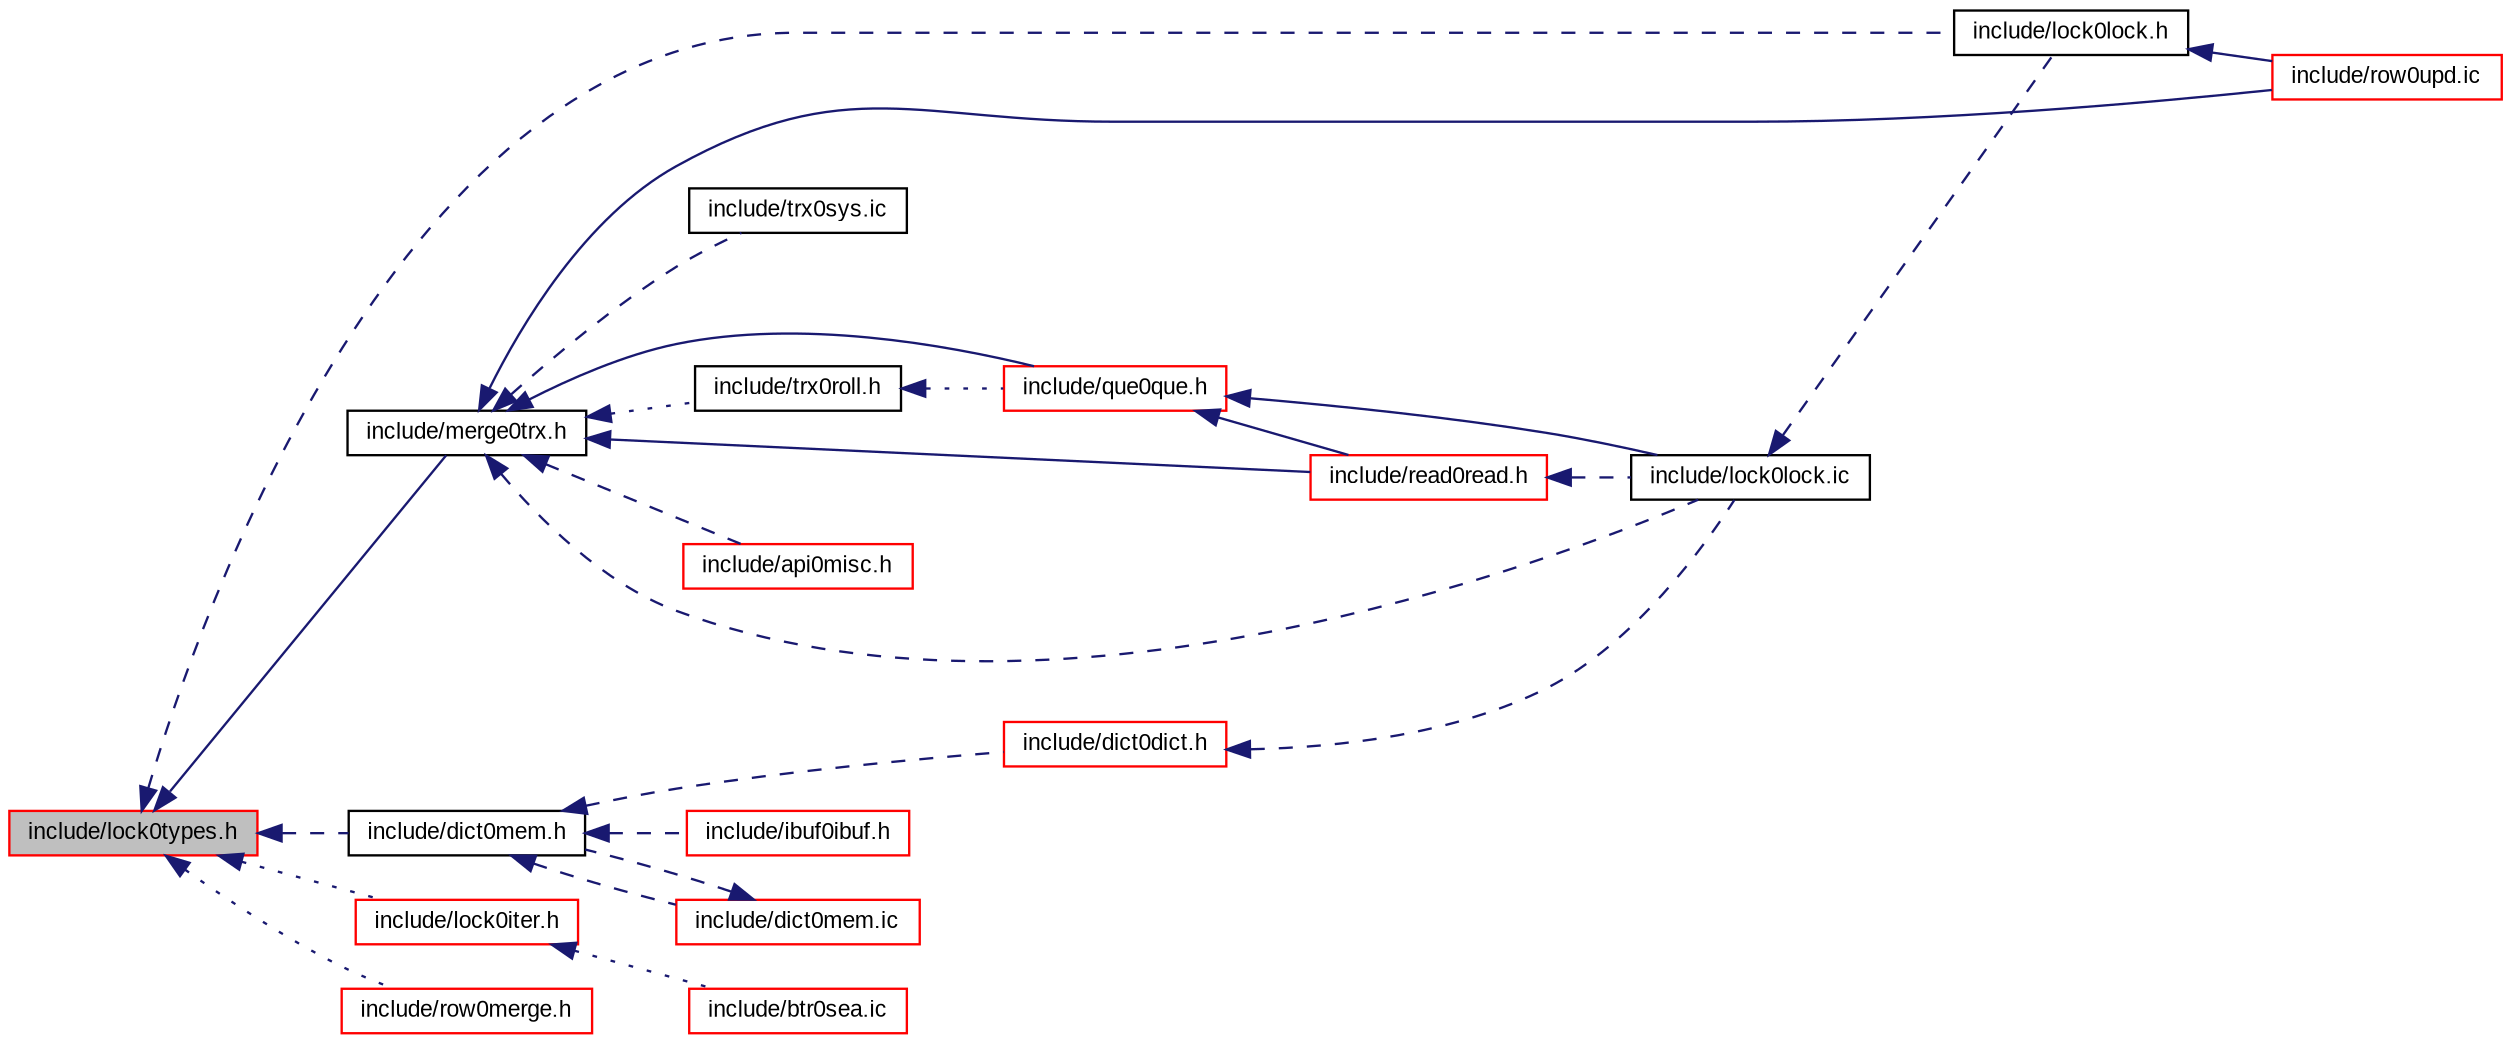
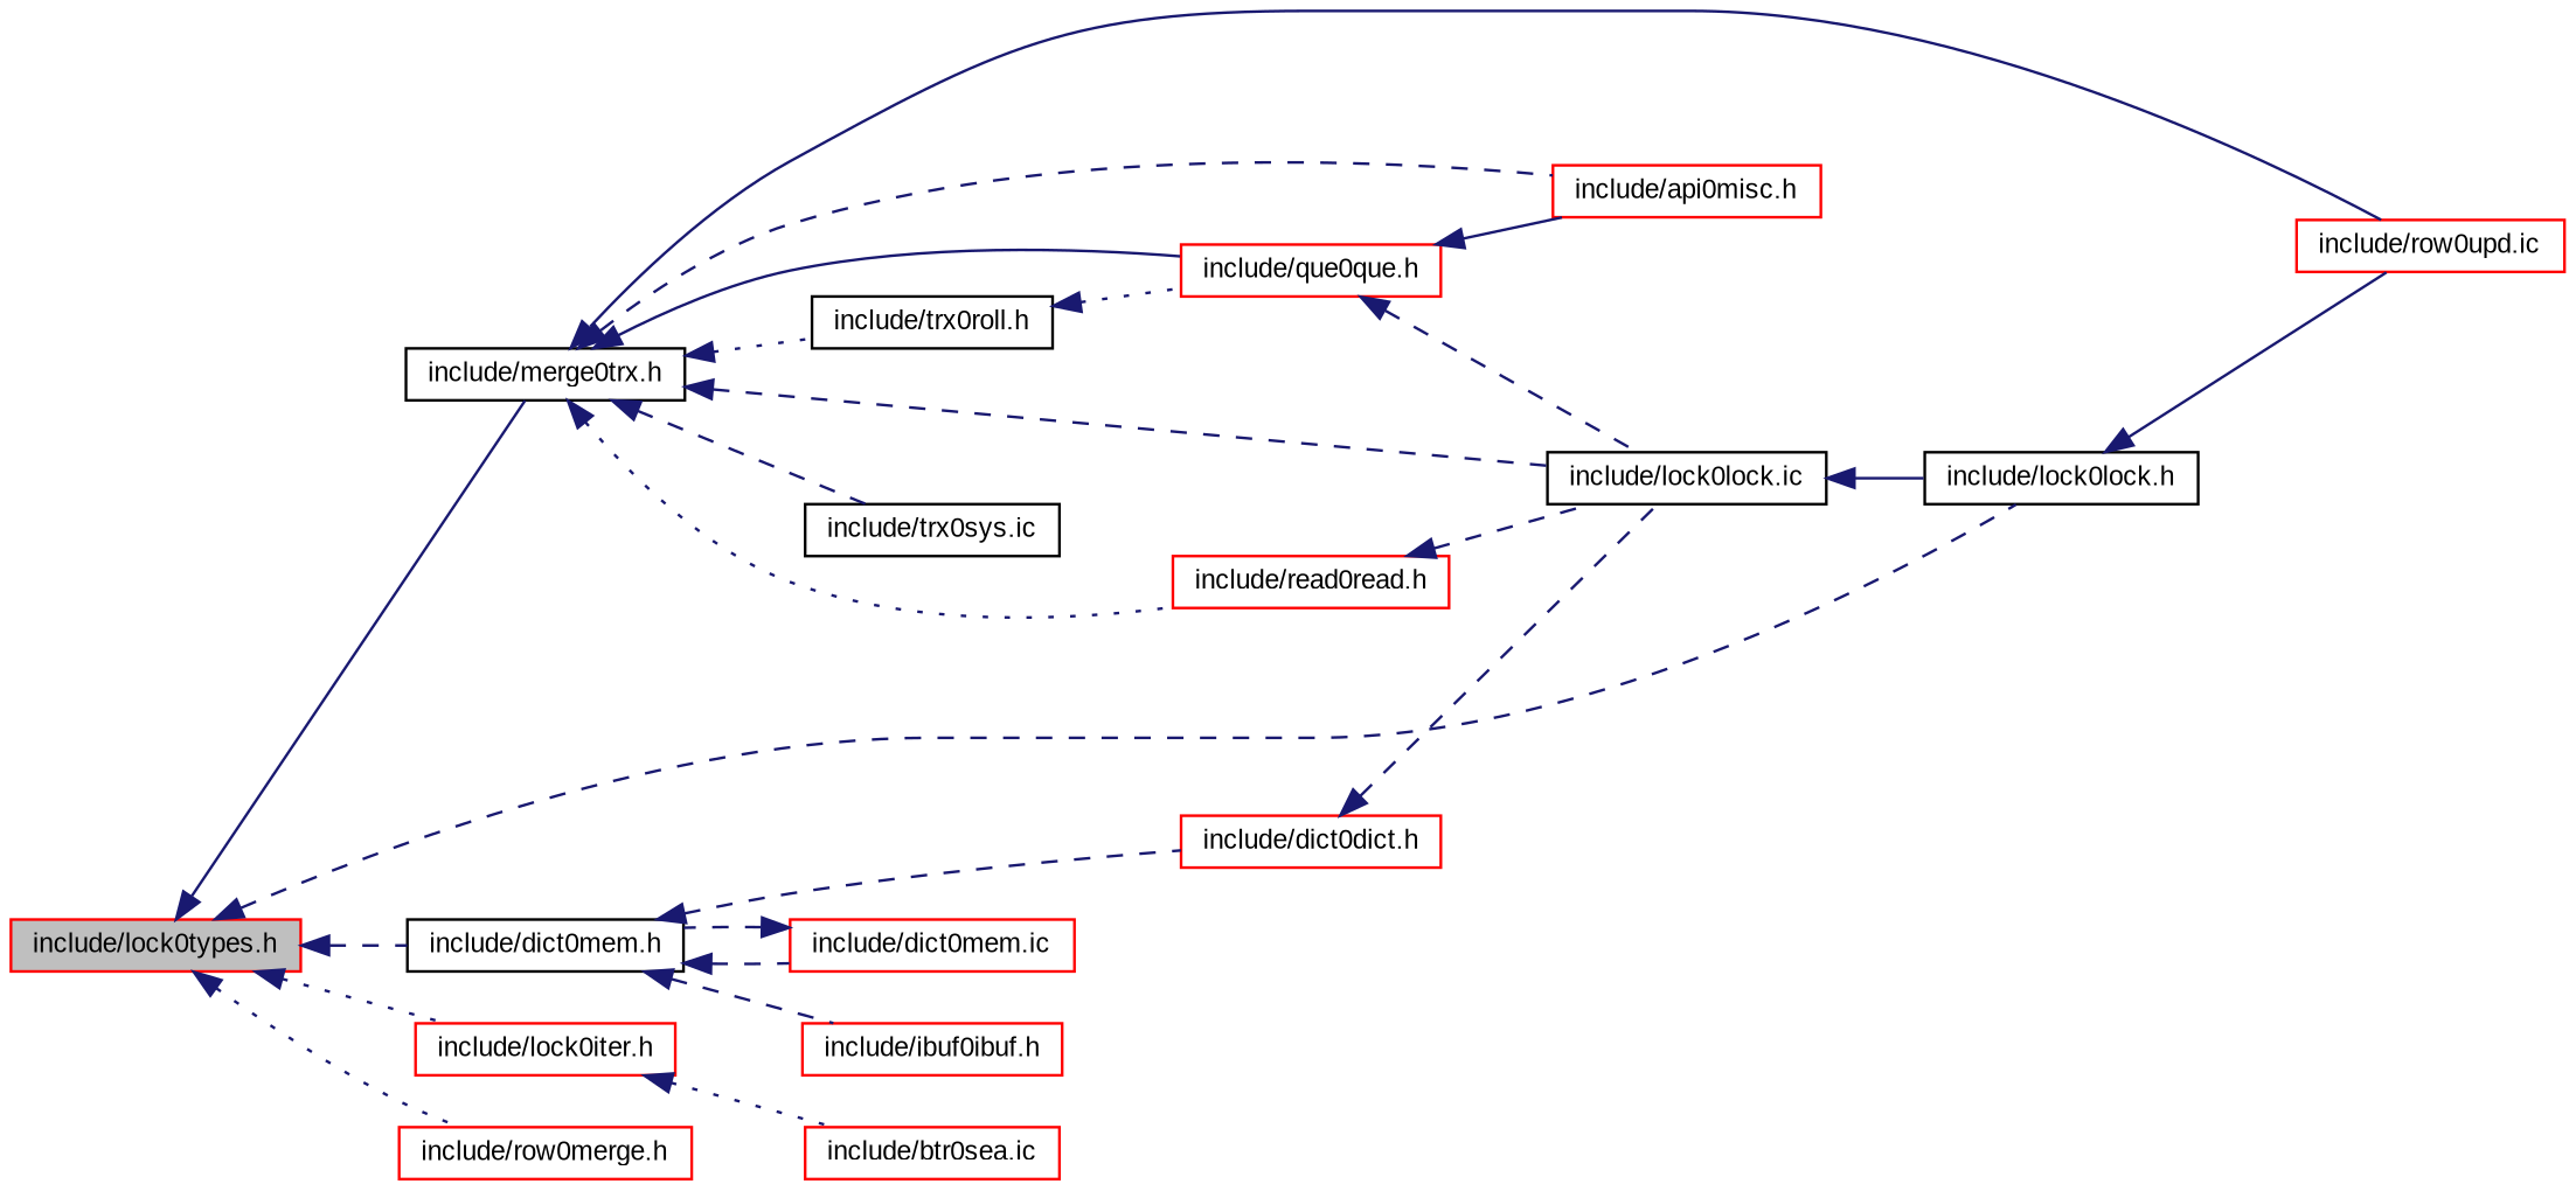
  digraph {
    fontname="Liberation Sans"
    rankdir=LR
    node [color=red fontname="Liberation Sans" fontsize=10 shape=record]
    edge [color=midnightblue dir=back fontname="Liberation Sans" fontsize=10 labelfontname=FreeSans labelfontsize=10 style=dashed]
    n1 [fillcolor=grey75 fontcolor=black height=0.2 label="include/lock0types.h" style=filled width=0.4]
    n2 [color=black height=0.2 label="include/merge0trx.h" width=0.4]
    n3 [color=black height=0.2 label="include/lock0lock.h" width=0.4]
    n4 [color=black height=0.2 label="include/dict0mem.h" width=0.4]
    n5 [height=0.2 label="include/lock0iter.h" width=0.4]
    n6 [height=0.2 label="include/row0merge.h" width=0.4]
    n7 [height=0.2 label="include/que0que.h" width=0.4]
    n8 [height=0.2 label="include/api0misc.h" width=0.4]
    n9 [color=black height=0.2 label="include/lock0lock.ic" width=0.4]
    n10 [height=0.2 label="include/row0upd.ic" width=0.4]
    n11 [color=black height=0.2 label="include/trx0roll.h" width=0.4]
    n12 [color=black height=0.2 label="include/trx0sys.ic" width=0.4]
    n13 [height=0.2 label="include/read0read.h" width=0.4]
    n14 [height=0.2 label="include/dict0dict.h" width=0.4]
    n15 [height=0.2 label="include/dict0mem.ic" width=0.4]
    n16 [height=0.2 label="include/ibuf0ibuf.h" width=0.4]
    n17 [height=0.2 label="include/btr0sea.ic" width=0.4]
    n1 -> n2 [style=solid]
    n1 -> n3
    n1 -> n4
    n1 -> n5 [style=dotted]
    n1 -> n6 [style=dotted]
    n2 -> n7 [style=solid]
    n2 -> n8
    n2 -> n9
    n2 -> n10 [style=solid]
    n2 -> n11 [style=dotted]
    n2 -> n12
-   n2 -> n13 [style=solid]
+   n2 -> n13 [style=dotted]
    n3 -> n10 [style=solid]
    n4 -> n14
    n4 -> n15
    n4 -> n16
    n5 -> n17 [style=dotted]
-   n7 -> n13 [style=solid]
-   n7 -> n9 [style=solid]
-   n9 -> n3
+   n7 -> n8 [style=solid]
+   n7 -> n9
+   n9 -> n3 [style=solid]
    n11 -> n7 [style=dotted]
    n13 -> n9
    n14 -> n9
    n15 -> n4
  }
